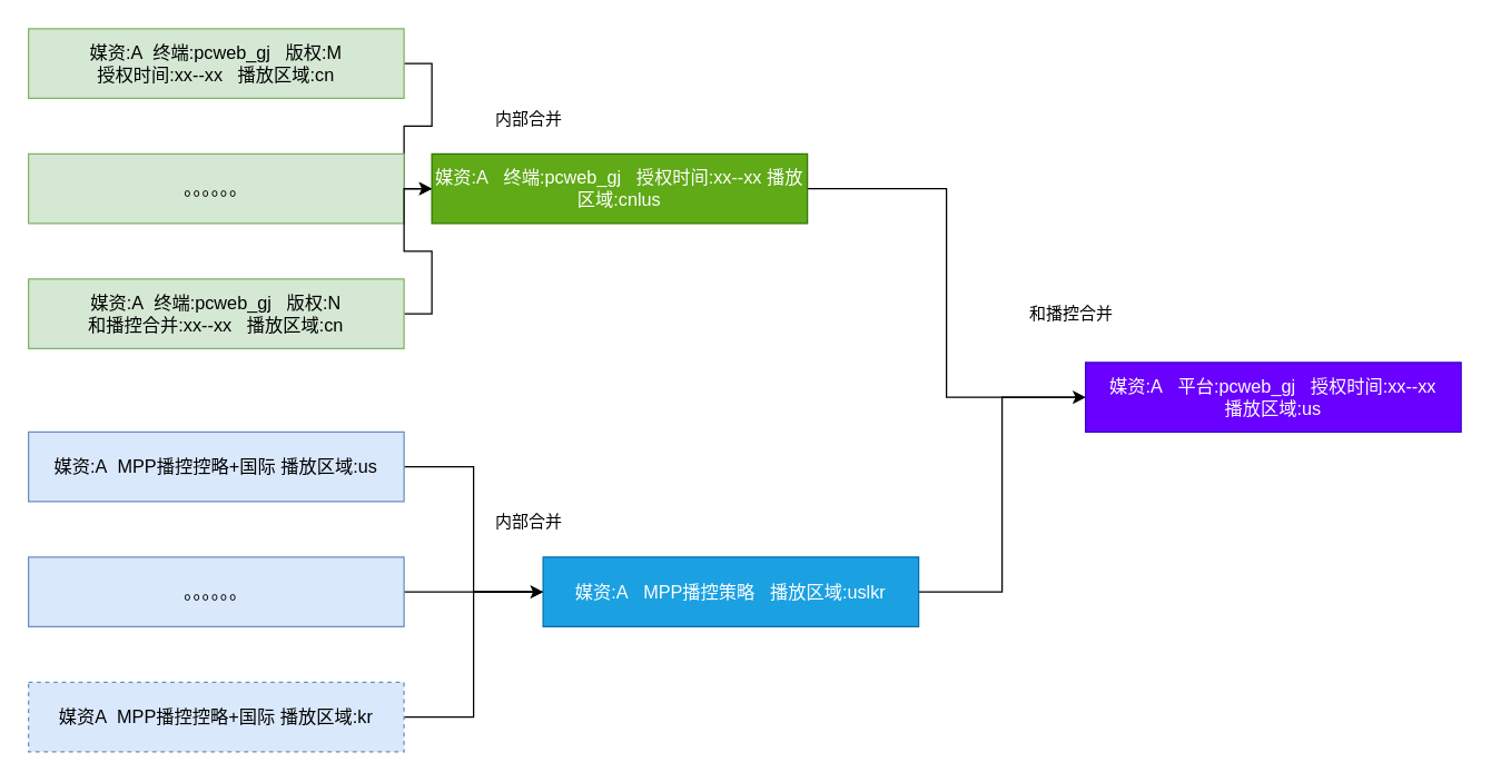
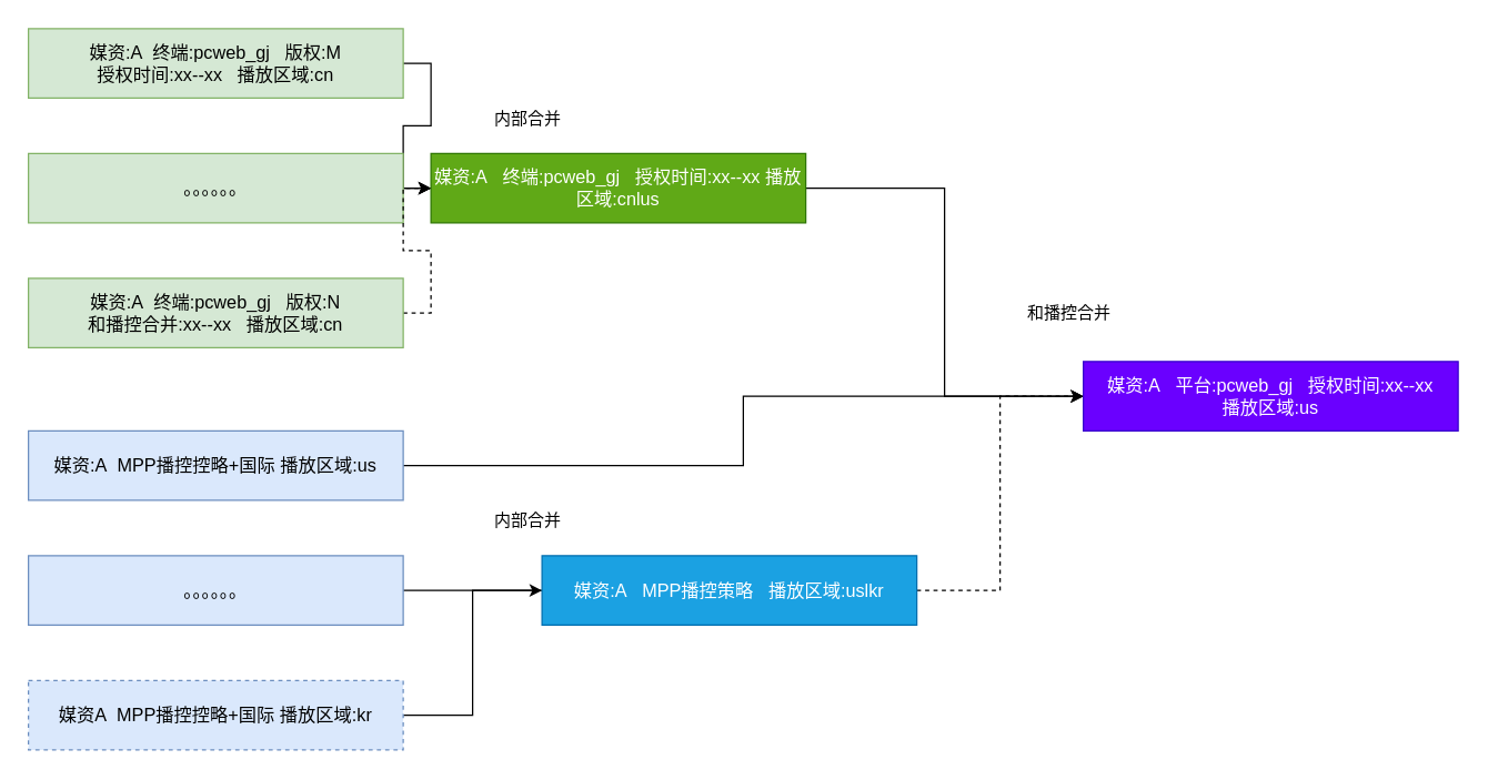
  <mxCell id="0" />
  <mxCell id="1" parent="0" />
  <mxCell id="2" style="edgeStyle=orthogonalEdgeStyle;rounded=0;orthogonalLoop=1;jettySize=auto;html=1;exitX=1;exitY=0.5;exitDx=0;exitDy=0;entryX=0;entryY=0.5;entryDx=0;entryDy=0;fontSize=13;" edge="1" parent="1" source="3" target="9"><mxGeometry relative="1" as="geometry" /></mxCell>
  <mxCell id="3" value="媒资:A&amp;nbsp; 终端:pcweb_gj&amp;nbsp; &amp;nbsp;版权:M &lt;br&gt;授权时间:xx--xx&amp;nbsp; &amp;nbsp;播放区域:cn" style="rounded=0;whiteSpace=wrap;html=1;fillColor=#d5e8d4;strokeColor=#82b366;fontSize=13;" vertex="1" parent="1"><mxGeometry x="20" y="20" width="270" height="50" as="geometry" /></mxCell>
  <mxCell id="4" style="edgeStyle=orthogonalEdgeStyle;rounded=0;orthogonalLoop=1;jettySize=auto;html=1;entryX=0;entryY=0.5;entryDx=0;entryDy=0;fontSize=13;" edge="1" parent="1" source="5" target="9"><mxGeometry relative="1" as="geometry" /></mxCell>
  <mxCell id="5" value="。。。。。。" style="rounded=0;whiteSpace=wrap;html=1;fillColor=#d5e8d4;strokeColor=#82b366;fontSize=13;" vertex="1" parent="1"><mxGeometry x="20" y="110" width="270" height="50" as="geometry" /></mxCell>
- <mxCell id="6" style="edgeStyle=orthogonalEdgeStyle;rounded=0;orthogonalLoop=1;jettySize=auto;html=1;exitX=1;exitY=0.5;exitDx=0;exitDy=0;entryX=0;entryY=0.5;entryDx=0;entryDy=0;fontSize=13;" edge="1" parent="1" source="7" target="9"><mxGeometry relative="1" as="geometry" /></mxCell>
+ <mxCell id="6" style="edgeStyle=orthogonalEdgeStyle;rounded=0;orthogonalLoop=1;jettySize=auto;html=1;exitX=1;exitY=0.5;exitDx=0;exitDy=0;entryX=0;entryY=0.5;entryDx=0;entryDy=0;fontSize=13;dashed=1;" edge="1" parent="1" source="7" target="9"><mxGeometry relative="1" as="geometry" /></mxCell>
  <mxCell id="7" value="媒资:A&amp;nbsp; 终端:pcweb_gj&amp;nbsp; &amp;nbsp;版权:N&lt;br style=&quot;border-color: var(--border-color);&quot;&gt;和播控合并:xx--xx&amp;nbsp; &amp;nbsp;播放区域:cn" style="rounded=0;whiteSpace=wrap;html=1;fillColor=#d5e8d4;strokeColor=#82b366;fontSize=13;" vertex="1" parent="1"><mxGeometry x="20" y="200" width="270" height="50" as="geometry" /></mxCell>
  <mxCell id="8" style="edgeStyle=orthogonalEdgeStyle;rounded=0;orthogonalLoop=1;jettySize=auto;html=1;exitX=1;exitY=0.5;exitDx=0;exitDy=0;entryX=0;entryY=0.5;entryDx=0;entryDy=0;fontSize=13;" edge="1" parent="1" source="9" target="18"><mxGeometry relative="1" as="geometry" /></mxCell>
  <mxCell id="9" value="媒资:A&amp;nbsp; &amp;nbsp;终端:pcweb_gj&amp;nbsp; &amp;nbsp;授权时间:xx--xx 播放区域:cnlus" style="rounded=0;whiteSpace=wrap;html=1;fillColor=#60a917;fontColor=#ffffff;strokeColor=#2D7600;fontSize=13;" vertex="1" parent="1"><mxGeometry x="310" y="110" width="270" height="50" as="geometry" /></mxCell>
- <mxCell id="10" style="edgeStyle=orthogonalEdgeStyle;rounded=0;orthogonalLoop=1;jettySize=auto;html=1;exitX=1;exitY=0.5;exitDx=0;exitDy=0;entryX=0;entryY=0.5;entryDx=0;entryDy=0;fontSize=13;" edge="1" parent="1" source="11" target="17"><mxGeometry relative="1" as="geometry" /></mxCell>
+ <mxCell id="10" style="edgeStyle=orthogonalEdgeStyle;rounded=0;orthogonalLoop=1;jettySize=auto;html=1;exitX=1;exitY=0.5;exitDx=0;exitDy=0;fontSize=13;" edge="1" parent="1" source="11" target="18"><mxGeometry relative="1" as="geometry" /></mxCell>
  <mxCell id="11" value="媒资:A&amp;nbsp; MPP播控控略+国际 播放区域:us" style="rounded=0;whiteSpace=wrap;html=1;fillColor=#dae8fc;strokeColor=#6c8ebf;fontSize=13;" vertex="1" parent="1"><mxGeometry x="20" y="310" width="270" height="50" as="geometry" /></mxCell>
  <mxCell id="12" style="edgeStyle=orthogonalEdgeStyle;rounded=0;orthogonalLoop=1;jettySize=auto;html=1;entryX=0;entryY=0.5;entryDx=0;entryDy=0;fontSize=13;" edge="1" parent="1" source="13" target="17"><mxGeometry relative="1" as="geometry" /></mxCell>
  <mxCell id="13" value="。。。。。。" style="rounded=0;whiteSpace=wrap;html=1;fillColor=#dae8fc;strokeColor=#6c8ebf;fontSize=13;" vertex="1" parent="1"><mxGeometry x="20" y="400" width="270" height="50" as="geometry" /></mxCell>
  <mxCell id="14" style="edgeStyle=orthogonalEdgeStyle;rounded=0;orthogonalLoop=1;jettySize=auto;html=1;exitX=1;exitY=0.5;exitDx=0;exitDy=0;entryX=0;entryY=0.5;entryDx=0;entryDy=0;fontSize=13;endArrow=none;" edge="1" parent="1" source="15" target="17"><mxGeometry relative="1" as="geometry" /></mxCell>
  <mxCell id="15" value="媒资A&amp;nbsp; MPP播控控略+国际 播放区域:kr" style="rounded=0;whiteSpace=wrap;html=1;fillColor=#dae8fc;strokeColor=#6c8ebf;fontSize=13;dashed=1;" vertex="1" parent="1"><mxGeometry x="20" y="490" width="270" height="50" as="geometry" /></mxCell>
- <mxCell id="16" style="edgeStyle=orthogonalEdgeStyle;rounded=0;orthogonalLoop=1;jettySize=auto;html=1;exitX=1;exitY=0.5;exitDx=0;exitDy=0;entryX=0;entryY=0.5;entryDx=0;entryDy=0;fontSize=13;" edge="1" parent="1" source="17" target="18"><mxGeometry relative="1" as="geometry" /></mxCell>
+ <mxCell id="16" style="edgeStyle=orthogonalEdgeStyle;rounded=0;orthogonalLoop=1;jettySize=auto;html=1;exitX=1;exitY=0.5;exitDx=0;exitDy=0;entryX=0;entryY=0.5;entryDx=0;entryDy=0;fontSize=13;dashed=1;" edge="1" parent="1" source="17" target="18"><mxGeometry relative="1" as="geometry" /></mxCell>
  <mxCell id="17" value="媒资:A&amp;nbsp; &amp;nbsp;MPP播控策略&amp;nbsp; &amp;nbsp;播放区域:uslkr" style="rounded=0;whiteSpace=wrap;html=1;fillColor=#1ba1e2;fontColor=#ffffff;strokeColor=#006EAF;fontSize=13;" vertex="1" parent="1"><mxGeometry x="390" y="400" width="270" height="50" as="geometry" /></mxCell>
  <mxCell id="18" value="媒资:A&amp;nbsp; &amp;nbsp;平台:pcweb_gj&amp;nbsp; &amp;nbsp;授权时间:xx--xx &lt;br&gt;播放区域:us" style="rounded=0;whiteSpace=wrap;html=1;fillColor=#6a00ff;fontColor=#ffffff;strokeColor=#3700CC;fontSize=13;" vertex="1" parent="1"><mxGeometry x="780" y="260" width="270" height="50" as="geometry" /></mxCell>
  <mxCell id="19" value="内部合并" style="text;html=1;strokeColor=none;fillColor=none;align=center;verticalAlign=middle;whiteSpace=wrap;rounded=0;" vertex="1" parent="1"><mxGeometry x="350" y="70" width="60" height="30" as="geometry" /></mxCell>
  <mxCell id="20" value="内部合并" style="text;html=1;strokeColor=none;fillColor=none;align=center;verticalAlign=middle;whiteSpace=wrap;rounded=0;" vertex="1" parent="1"><mxGeometry x="350" y="360" width="60" height="30" as="geometry" /></mxCell>
  <mxCell id="21" value="和播控合并" style="text;html=1;strokeColor=none;fillColor=none;align=center;verticalAlign=middle;whiteSpace=wrap;rounded=0;" vertex="1" parent="1"><mxGeometry x="730" y="210" width="80" height="30" as="geometry" /></mxCell>
